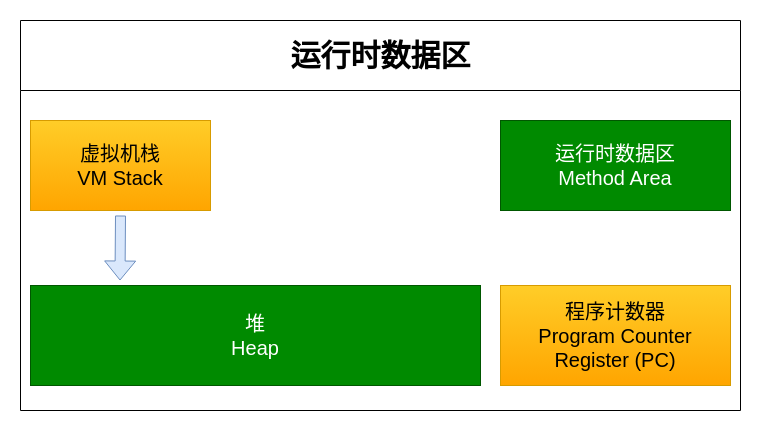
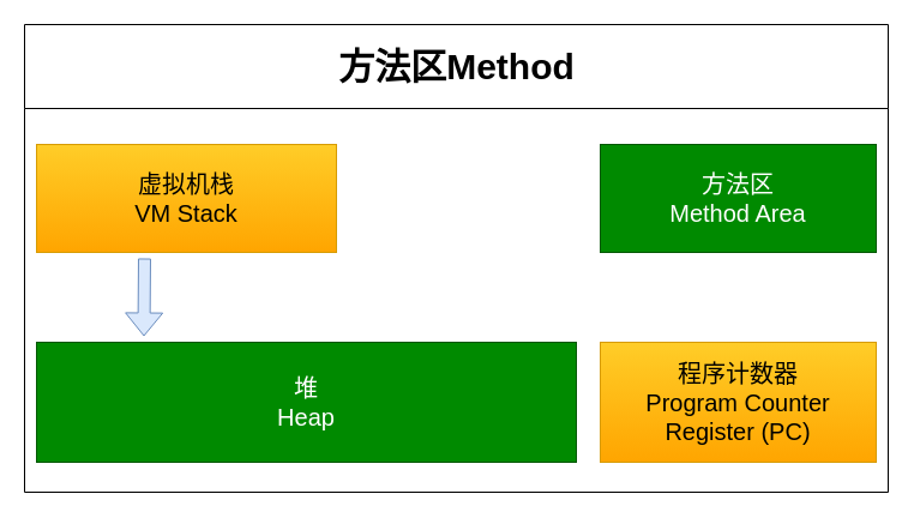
  <mxCell id="0" />
  <mxCell id="1" parent="0" />
- <mxCell id="2" value="运行时数据区" style="swimlane;html=1;startSize=70;horizontal=1;containerType=tree;newEdgeStyle={&quot;edgeStyle&quot;:&quot;elbowEdgeStyle&quot;,&quot;startArrow&quot;:&quot;none&quot;,&quot;endArrow&quot;:&quot;none&quot;};fontSize=30;" vertex="1" parent="1"><mxGeometry x="20" y="20" width="720" height="390" as="geometry"><mxRectangle x="190" y="320" width="100" height="20" as="alternateBounds" /></mxGeometry></mxCell>
- <mxCell id="3" value="虚拟机栈&lt;br style=&quot;font-size: 20px;&quot;&gt;VM Stack" style="rounded=0;whiteSpace=wrap;html=1;gradientColor=#ffa500;fillColor=#ffcd28;strokeColor=#d79b00;fontSize=20;" vertex="1" parent="2"><mxGeometry x="10" y="100" width="180" height="90" as="geometry" /></mxCell>
- <mxCell id="4" value="运行时数据区&lt;br style=&quot;font-size: 20px;&quot;&gt;Method Area" style="rounded=0;whiteSpace=wrap;html=1;fillColor=#008a00;strokeColor=#005700;fontColor=#ffffff;fontSize=20;" vertex="1" parent="2"><mxGeometry x="480" y="100" width="230" height="90" as="geometry" /></mxCell>
+ <mxCell id="2" value="方法区Method" style="swimlane;html=1;startSize=70;horizontal=1;containerType=tree;newEdgeStyle={&quot;edgeStyle&quot;:&quot;elbowEdgeStyle&quot;,&quot;startArrow&quot;:&quot;none&quot;,&quot;endArrow&quot;:&quot;none&quot;};fontSize=30;" vertex="1" parent="1"><mxGeometry x="20" y="20" width="720" height="390" as="geometry"><mxRectangle x="190" y="320" width="100" height="20" as="alternateBounds" /></mxGeometry></mxCell>
+ <mxCell id="3" value="虚拟机栈&lt;br style=&quot;font-size: 20px;&quot;&gt;VM Stack" style="rounded=0;whiteSpace=wrap;html=1;gradientColor=#ffa500;fillColor=#ffcd28;strokeColor=#d79b00;fontSize=20;" vertex="1" parent="2"><mxGeometry x="10" y="100" width="250" height="90" as="geometry" /></mxCell>
+ <mxCell id="4" value="方法区&lt;br style=&quot;font-size: 20px;&quot;&gt;Method Area" style="rounded=0;whiteSpace=wrap;html=1;fillColor=#008a00;strokeColor=#005700;fontColor=#ffffff;fontSize=20;" vertex="1" parent="2"><mxGeometry x="480" y="100" width="230" height="90" as="geometry" /></mxCell>
  <mxCell id="5" value="堆&lt;br style=&quot;font-size: 20px;&quot;&gt;Heap" style="rounded=0;whiteSpace=wrap;html=1;fillColor=#008a00;strokeColor=#005700;fontColor=#ffffff;fontSize=20;" vertex="1" parent="2"><mxGeometry x="10" y="265" width="450" height="100" as="geometry" /></mxCell>
  <mxCell id="6" value="程序计数器&lt;br style=&quot;font-size: 20px;&quot;&gt;Program Counter Register (PC)" style="rounded=0;whiteSpace=wrap;html=1;gradientColor=#ffa500;fillColor=#ffcd28;strokeColor=#d79b00;fontSize=20;" vertex="1" parent="2"><mxGeometry x="480" y="265" width="230" height="100" as="geometry" /></mxCell>
  <mxCell id="7" value="" style="shape=flexArrow;endArrow=classic;html=1;fillColor=#dae8fc;strokeColor=#6c8ebf;" edge="1" parent="2"><mxGeometry width="50" height="50" relative="1" as="geometry"><mxPoint x="100" y="195" as="sourcePoint" /><mxPoint x="99.5" y="260" as="targetPoint" /></mxGeometry></mxCell>
